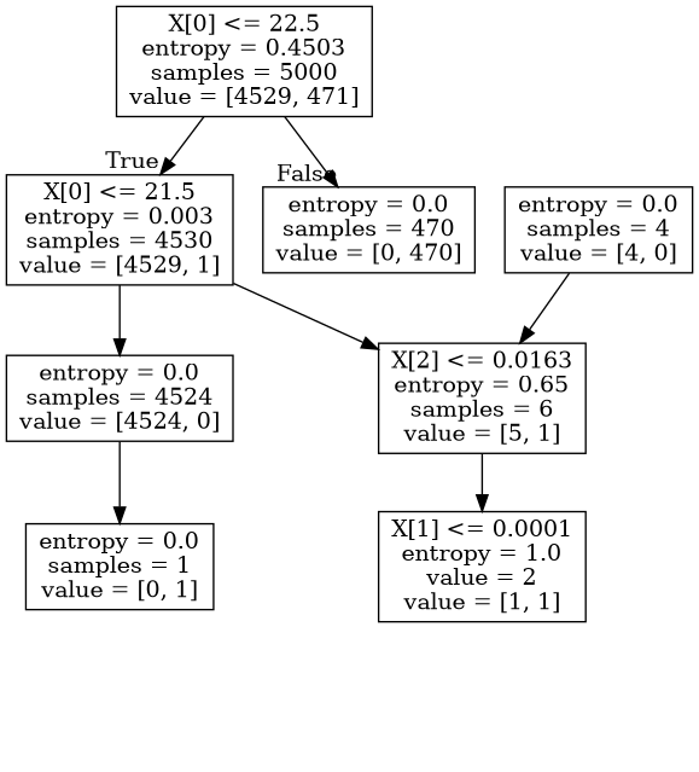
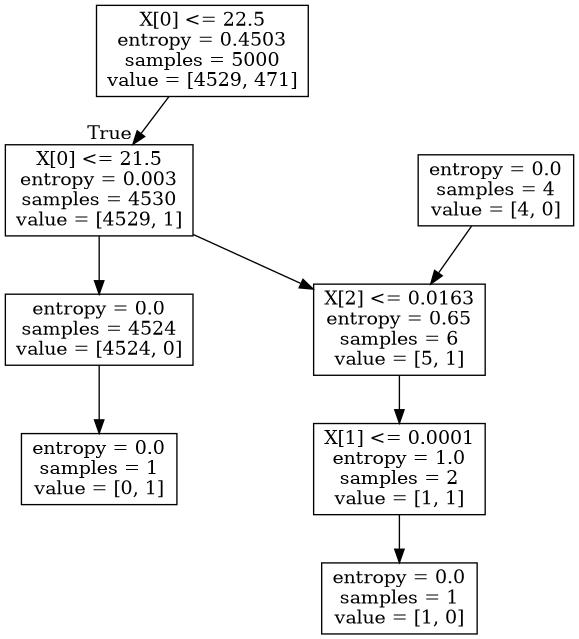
  digraph {
    node [shape=box]
    n1 [label="X[0] <= 22.5\nentropy = 0.4503\nsamples = 5000\nvalue = [4529, 471]"]
    n2 [label="X[0] <= 21.5\nentropy = 0.003\nsamples = 4530\nvalue = [4529, 1]"]
-   n3 [label="entropy = 0.0\nsamples = 470\nvalue = [0, 470]"]
    n4 [label="entropy = 0.0\nsamples = 4524\nvalue = [4524, 0]"]
    n5 [label="X[2] <= 0.0163\nentropy = 0.65\nsamples = 6\nvalue = [5, 1]"]
    n6 [label="entropy = 0.0\nsamples = 1\nvalue = [0, 1]"]
-   n7 [label="X[1] <= 0.0001\nentropy = 1.0\nvalue = 2\nvalue = [1, 1]"]
+   n7 [label="X[1] <= 0.0001\nentropy = 1.0\nsamples = 2\nvalue = [1, 1]"]
+   n8 [label="entropy = 0.0\nsamples = 1\nvalue = [1, 0]"]
    n9 [label="entropy = 0.0\nsamples = 4\nvalue = [4, 0]"]
    n1 -> n2 [headlabel=True labelangle=45 labeldistance=2.5]
-   n1 -> n3 [headlabel=False labelangle=-45 labeldistance=2.5]
    n2 -> n4
    n2 -> n5
    n4 -> n6
    n5 -> n7
+   n7 -> n8
    n9 -> n5
  }
